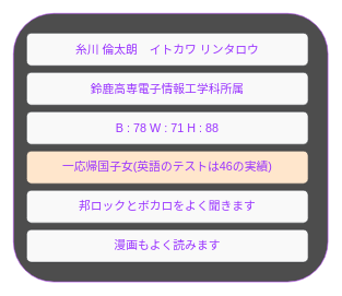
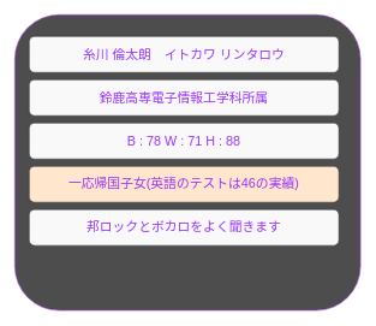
  <mxCell id="0" />
  <mxCell id="1" parent="0" />
  <mxCell id="2" value="" style="rounded=1;whiteSpace=wrap;html=1;sketch=0;strokeColor=#AF45ED;align=center;fillColor=#4D4D4D;noLabel=1;fontColor=none;" vertex="1" parent="1"><mxGeometry x="20" y="20" width="480" height="410" as="geometry" /></mxCell>
  <mxCell id="3" value="&lt;font style=&quot;font-size: 18px&quot;&gt;糸川 倫太朗　イトカワ リンタロウ&lt;/font&gt;" style="rounded=1;whiteSpace=wrap;html=1;sketch=0;strokeColor=#36393d;align=center;fillColor=#F9F9F9;fontColor=#9933FF;" vertex="1" parent="1"><mxGeometry x="40" y="50" width="430" height="50" as="geometry" /></mxCell>
  <mxCell id="4" value="&lt;font style=&quot;font-size: 18px&quot;&gt;鈴鹿高専電子情報工学科所属&lt;/font&gt;" style="rounded=1;whiteSpace=wrap;html=1;sketch=0;strokeColor=#36393d;align=center;fillColor=#F9F9F9;fontColor=#9933FF;" vertex="1" parent="1"><mxGeometry x="40" y="110" width="430" height="50" as="geometry" /></mxCell>
  <mxCell id="5" value="&lt;span style=&quot;font-size: 18px&quot;&gt;B : 78 W : 71 H : 88&lt;/span&gt;" style="rounded=1;whiteSpace=wrap;html=1;sketch=0;strokeColor=#36393d;align=center;fillColor=#F9F9F9;fontColor=#9933FF;" vertex="1" parent="1"><mxGeometry x="40" y="170" width="430" height="50" as="geometry" /></mxCell>
  <mxCell id="6" value="&lt;span style=&quot;font-size: 18px&quot;&gt;一応帰国子女(英語のテストは46の実績)&lt;/span&gt;" style="rounded=1;whiteSpace=wrap;html=1;sketch=0;strokeColor=#36393d;align=center;fillColor=#ffe6cc;fontColor=#9933FF;" vertex="1" parent="1"><mxGeometry x="40" y="230" width="430" height="50" as="geometry" /></mxCell>
  <mxCell id="7" value="&lt;span style=&quot;font-size: 18px&quot;&gt;邦ロックとボカロをよく聞きます&lt;/span&gt;" style="rounded=1;whiteSpace=wrap;html=1;sketch=0;strokeColor=#36393d;align=center;fillColor=#F9F9F9;fontColor=#9933FF;" vertex="1" parent="1"><mxGeometry x="40" y="290" width="430" height="50" as="geometry" /></mxCell>
- <mxCell id="8" value="&lt;span style=&quot;font-size: 18px&quot;&gt;漫画もよく読みます&lt;/span&gt;" style="rounded=1;whiteSpace=wrap;html=1;sketch=0;strokeColor=#36393d;align=center;fillColor=#F9F9F9;fontColor=#9933FF;labelBorderColor=none;" vertex="1" parent="1"><mxGeometry x="40" y="350" width="430" height="50" as="geometry" /></mxCell>
